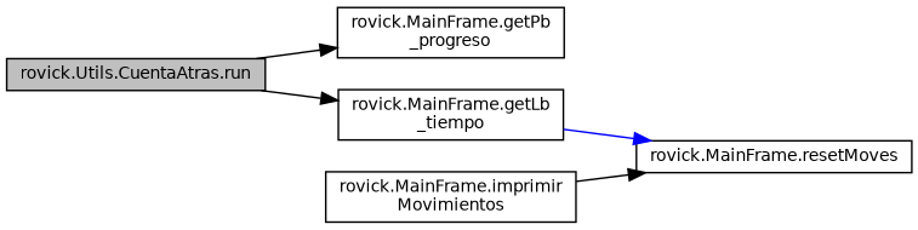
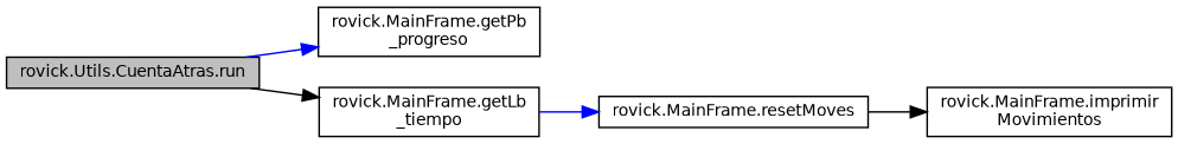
  digraph {
    rankdir=LR
    node [color=black fillcolor=white fontname=Helvetica fontsize=10 shape=record style=filled]
    edge [color=blue fontname=Helvetica fontsize=10 labelfontname=Helvetica labelfontsize=10 style=solid]
    n1 [fillcolor=grey75 fontcolor=black height=0.2 label="rovick.Utils.CuentaAtras.run" width=0.4]
    n2 [height=0.2 label="rovick.MainFrame.getPb\l_progreso" width=0.4]
    n3 [height=0.2 label="rovick.MainFrame.getLb\l_tiempo" width=0.4]
    n4 [height=0.2 label="rovick.MainFrame.resetMoves" width=0.4]
    n5 [height=0.2 label="rovick.MainFrame.imprimir\lMovimientos" width=0.4]
-   n1 -> n2 [color=black]
+   n1 -> n2
    n1 -> n3 [color=black]
    n3 -> n4
-   n5 -> n4 [color=black]
+   n4 -> n5 [color=black]
  }
